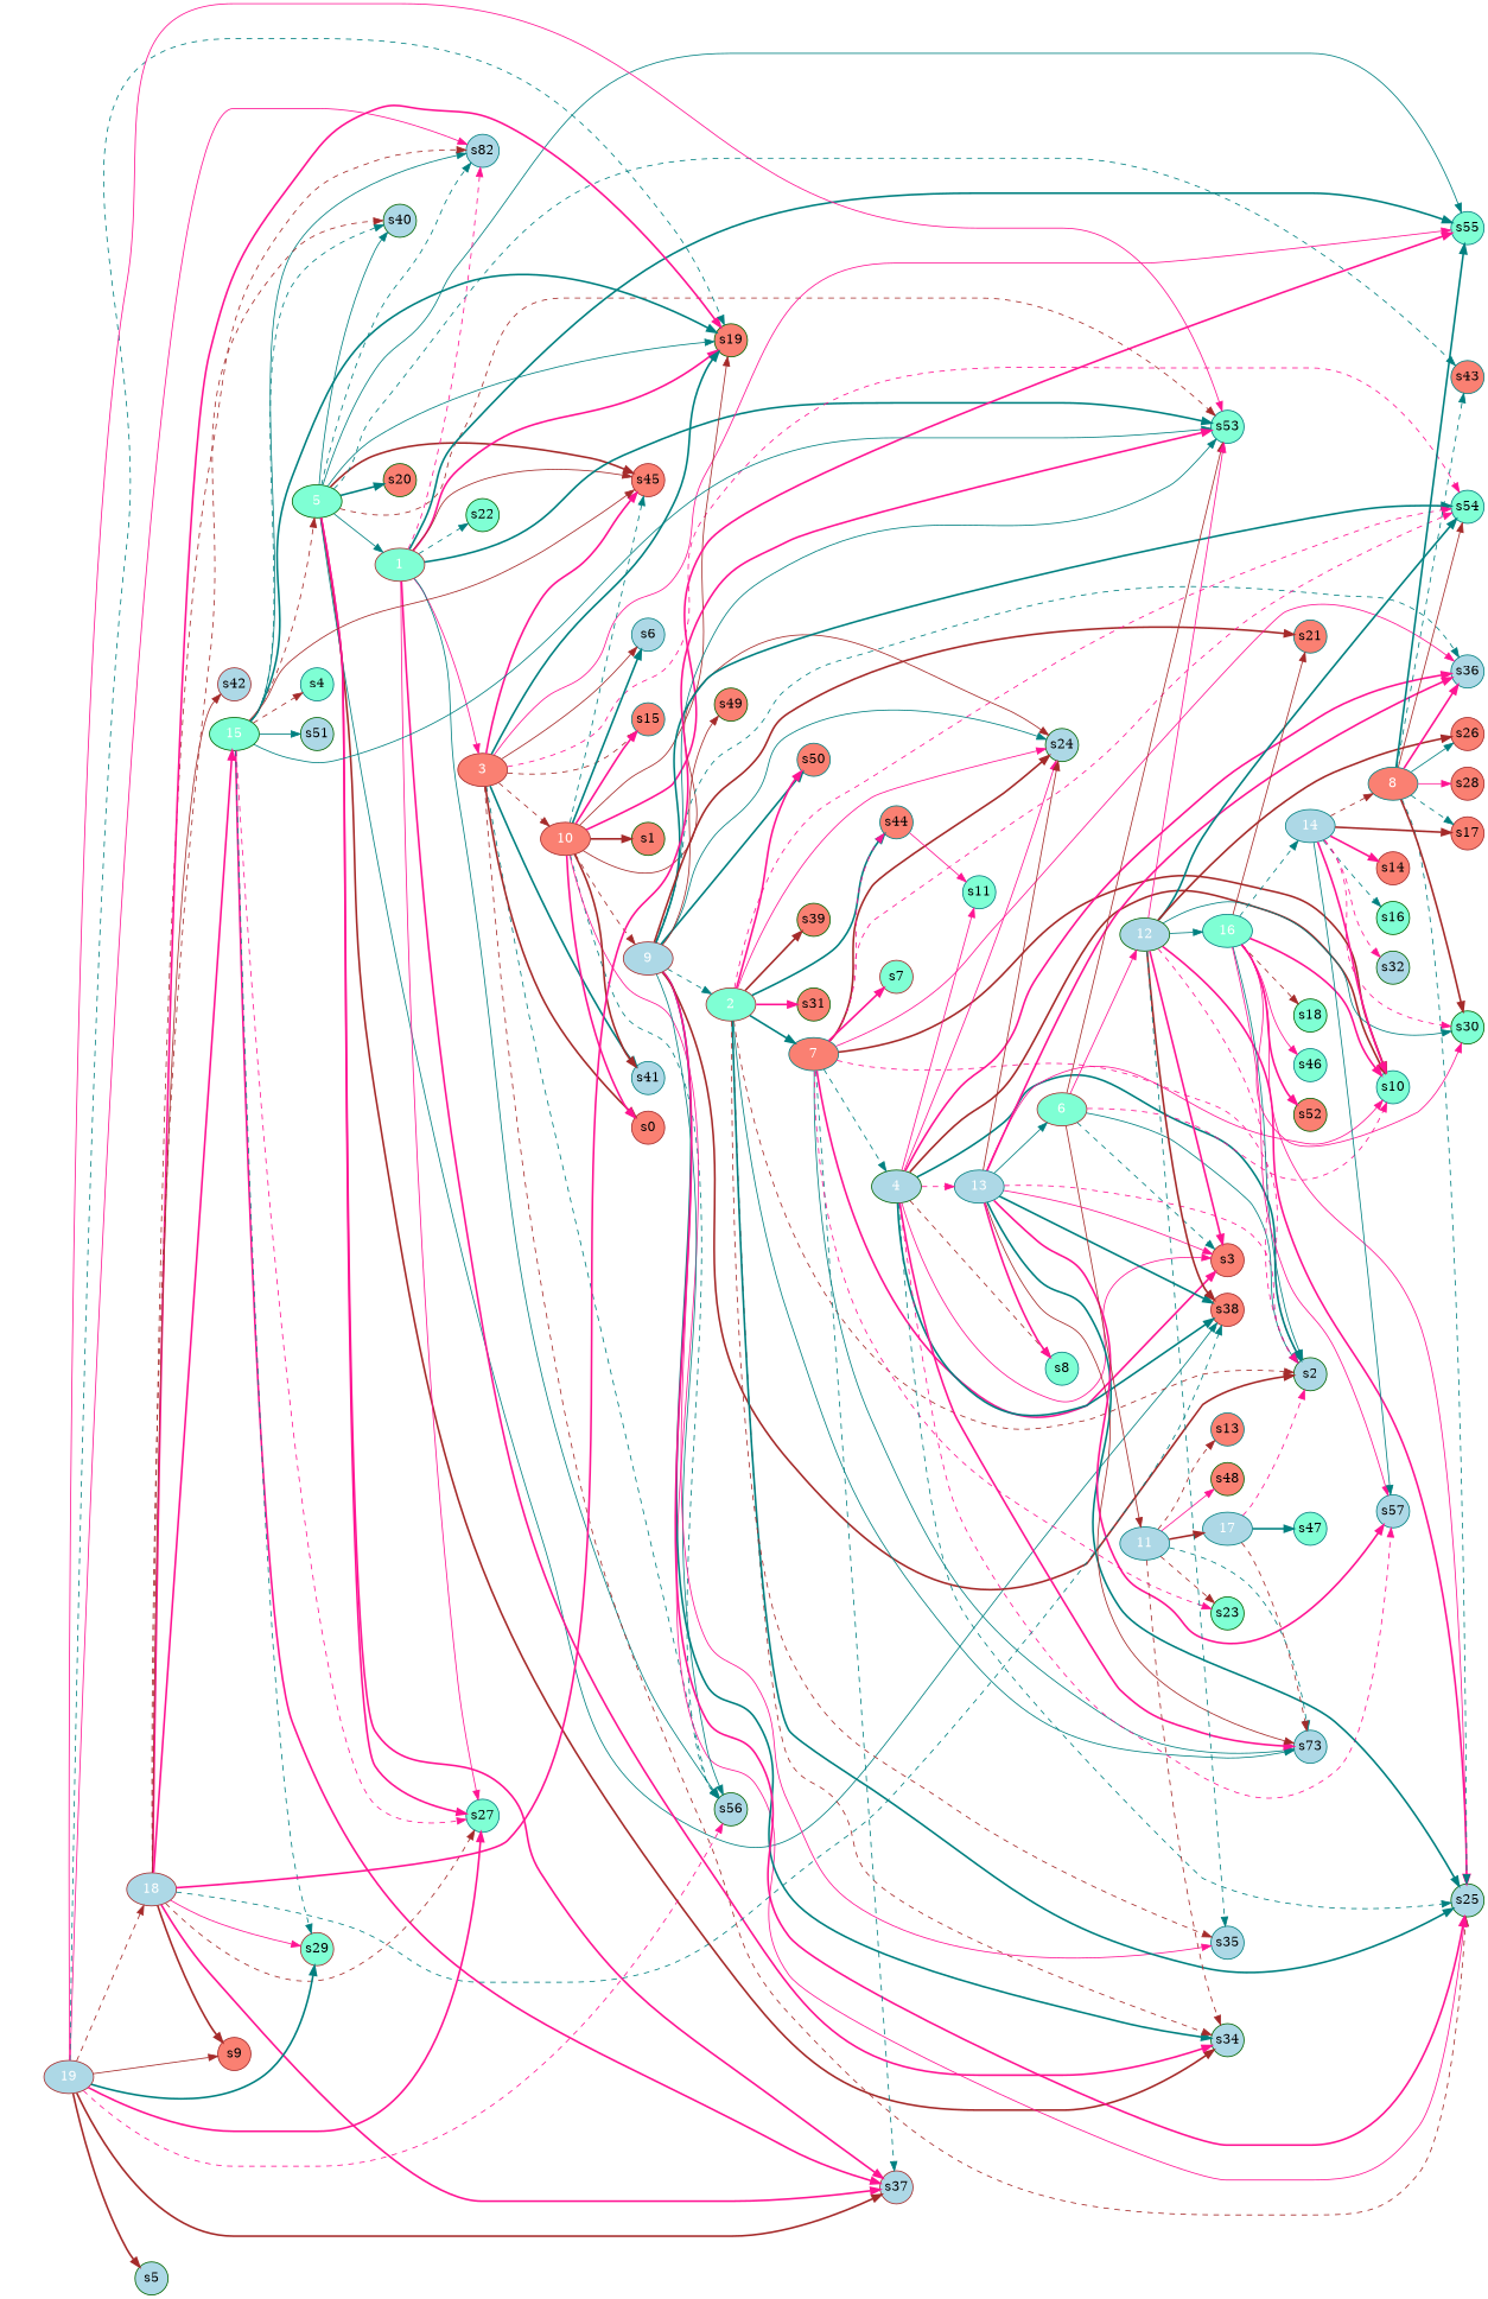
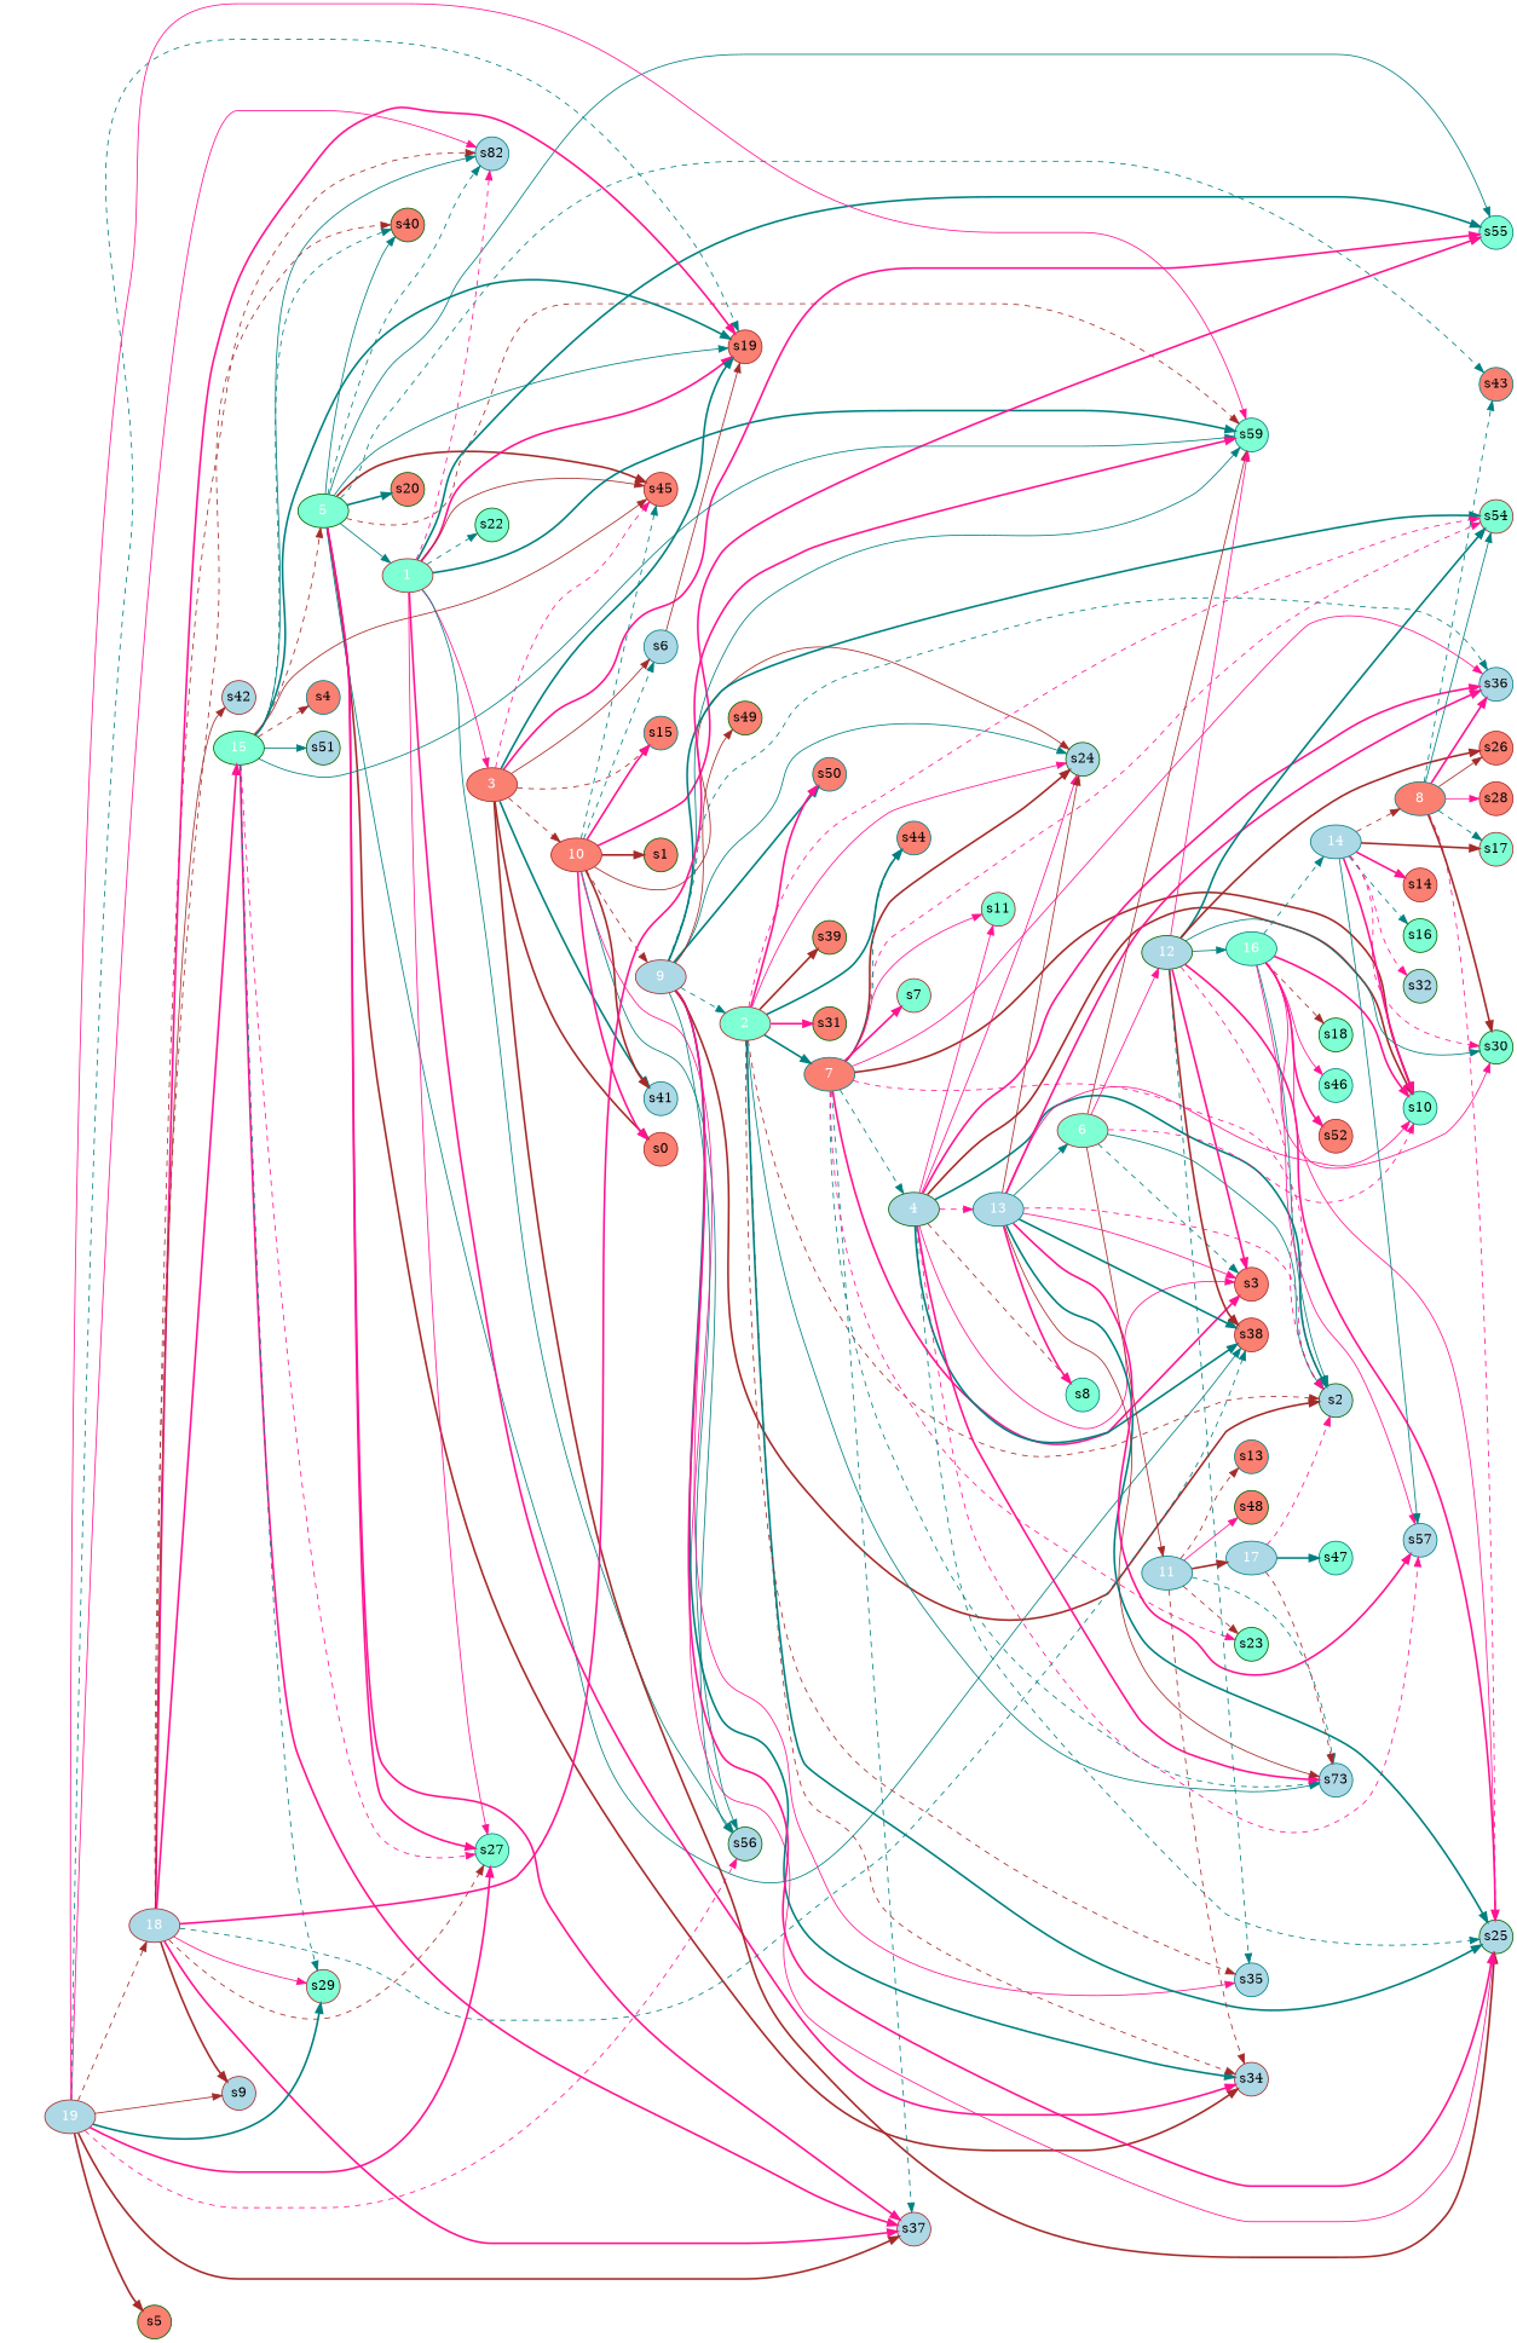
  digraph {
    rankdir=LR
    node [color=teal fillcolor=lightblue fontcolor=black style=filled fixedsize=true shape=circle]
    edge [color=deeppink style=bold]
    5 [color=darkgreen fillcolor=aquamarine fontcolor=white fixedsize="" shape=""]
    1 [color=brown fillcolor=aquamarine fontcolor=white fixedsize="" shape=""]
    n3 [label=s82]
-   s19 [color=darkgreen fillcolor=salmon]
+   s19 [color=brown fillcolor=salmon]
    s27 [fillcolor=aquamarine]
-   s34 [color=darkgreen]
+   s34 [color=brown]
    s45 [color=brown fillcolor=salmon]
-   s53 [fillcolor=aquamarine]
+   s53 [fillcolor=aquamarine label=s59]
    s55 [fillcolor=aquamarine]
    s38 [color=brown fillcolor=salmon]
    s20 [color=darkgreen fillcolor=salmon]
    s37 [color=brown]
-   s40 [color=darkgreen]
+   s40 [color=darkgreen fillcolor=salmon]
    s43 [fillcolor=salmon]
    3 [color=brown fillcolor=salmon fontcolor=white fixedsize="" shape=""]
    s22 [color=darkgreen fillcolor=aquamarine]
    s56 [color=darkgreen]
    s25 [color=darkgreen]
-   s54 [fillcolor=aquamarine]
+   s54 [color=brown fillcolor=aquamarine]
    10 [color=brown fillcolor=salmon fontcolor=white fixedsize="" shape=""]
    s0 [color=brown fillcolor=salmon]
    s6
    s15 [fillcolor=salmon]
    s41
    9 [color=brown fontcolor=white fixedsize="" shape=""]
    2 [color=brown fillcolor=aquamarine fontcolor=white fixedsize="" shape=""]
    s2 [color=darkgreen]
    s24 [color=darkgreen]
    s35
    s50 [fillcolor=salmon]
    s36
-   s21 [fillcolor=salmon]
    s49 [color=darkgreen fillcolor=salmon]
    7 [fillcolor=salmon fontcolor=white fixedsize="" shape=""]
    s31 [color=darkgreen fillcolor=salmon]
    n36 [label=s73]
    s39 [color=darkgreen fillcolor=salmon]
    s44 [fillcolor=salmon]
    4 [color=darkgreen fontcolor=white fixedsize="" shape=""]
    s3 [color=brown fillcolor=salmon]
    s10 [fillcolor=aquamarine]
-   s11 [fillcolor=aquamarine]
+   s11 [color=brown fillcolor=aquamarine]
    s7 [color=brown fillcolor=aquamarine]
    s23 [color=darkgreen fillcolor=aquamarine]
    s1 [color=darkgreen fillcolor=salmon]
    13 [fontcolor=white fixedsize="" shape=""]
    s8 [fillcolor=aquamarine]
    s57
    6 [color=brown fillcolor=aquamarine fontcolor=white fixedsize="" shape=""]
    15 [color=darkgreen fillcolor=aquamarine fontcolor=white fixedsize="" shape=""]
-   s4 [fillcolor=aquamarine]
+   s4 [fillcolor=salmon]
    s29 [color=brown fillcolor=aquamarine]
    s51 [color=darkgreen]
    11 [fontcolor=white fixedsize="" shape=""]
    12 [color=darkgreen fontcolor=white fixedsize="" shape=""]
    17 [fontcolor=white fixedsize="" shape=""]
    s13 [fillcolor=salmon]
    s48 [color=darkgreen fillcolor=salmon]
    s30 [color=darkgreen fillcolor=aquamarine]
    s26 [color=brown fillcolor=salmon]
    16 [fillcolor=aquamarine fontcolor=white fixedsize="" shape=""]
    14 [fontcolor=white fixedsize="" shape=""]
    8 [fillcolor=salmon fontcolor=white fixedsize="" shape=""]
-   s17 [color=brown fillcolor=salmon]
+   s17 [color=brown fillcolor=aquamarine]
    s14 [color=brown fillcolor=salmon]
    s16 [color=darkgreen fillcolor=aquamarine]
    s32 [color=darkgreen]
    s28 [color=brown fillcolor=salmon]
    s47 [fillcolor=aquamarine]
    s18 [color=darkgreen fillcolor=aquamarine]
    s46 [fillcolor=aquamarine]
-   s52 [color=darkgreen fillcolor=salmon]
+   s52 [color=brown fillcolor=salmon]
    18 [color=brown fontcolor=white fixedsize="" shape=""]
-   s9 [color=brown fillcolor=salmon]
+   s9 [color=brown]
    s42 [color=brown]
    19 [color=brown fontcolor=white fixedsize="" shape=""]
-   s5 [color=darkgreen]
+   s5 [color=darkgreen fillcolor=salmon]
    5 -> 1 [color=teal style=solid]
    5 -> n3 [color=teal style=dashed]
    5 -> s19 [color=teal style=solid]
    5 -> s27
    5 -> s34 [color=brown]
    5 -> s45 [color=brown]
    5 -> s53 [color=brown style=dashed]
    5 -> s55 [color=teal style=solid]
    5 -> s38 [color=teal style=solid]
    5 -> s20 [color=teal]
    5 -> s37
    5 -> s40 [color=teal style=solid]
    5 -> s43 [color=teal style=dashed]
    1 -> n3 [style=dashed]
    1 -> s19
    1 -> s27 [style=solid]
    1 -> s34
    1 -> s45 [color=brown style=solid]
    1 -> s53 [color=teal]
    1 -> s55 [color=teal]
    1 -> 3 [style=solid]
    1 -> s22 [color=teal style=dashed]
    1 -> s56 [color=teal style=solid]
    3 -> s19 [color=teal]
-   3 -> s45
-   3 -> s55 [style=solid]
-   3 -> s56 [color=teal style=dashed]
-   3 -> s25 [color=brown style=dashed]
-   3 -> s54 [style=dashed]
+   3 -> s45 [style=dashed]
+   3 -> s55
+   3 -> s25 [color=brown]
    3 -> 10 [color=brown style=dashed]
    3 -> s0 [color=brown]
    3 -> s6 [color=brown style=solid]
    3 -> s15 [color=brown style=dashed]
    3 -> s41 [color=teal]
-   10 -> s19 [color=brown style=solid]
+   s6 -> s19 [color=brown style=solid]
    10 -> s45 [color=teal style=dashed]
    10 -> s55
-   10 -> s56 [color=teal style=dashed]
+   10 -> s56 [color=teal style=solid]
    10 -> s25 [style=solid]
    10 -> s0
-   10 -> s6 [color=teal]
+   10 -> s6 [color=teal style=dashed]
    10 -> s15
    10 -> s41 [color=brown]
    10 -> 9 [color=brown style=dashed]
    10 -> s24 [color=brown style=solid]
    10 -> s1 [color=brown]
    9 -> s34 [color=teal]
    9 -> s53 [color=teal style=solid]
    9 -> s56 [color=teal style=solid]
    9 -> s25
    9 -> s54 [color=teal]
    9 -> 2 [color=teal style=dashed]
    9 -> s2 [color=brown]
    9 -> s24 [color=teal style=solid]
    9 -> s35 [style=solid]
    9 -> s50 [color=teal]
    9 -> s36 [color=teal style=dashed]
-   9 -> s21 [color=brown]
    9 -> s49 [color=brown style=solid]
    2 -> s34 [color=brown style=dashed]
    2 -> s25 [color=teal]
    2 -> s54 [style=dashed]
    2 -> s2 [color=brown style=dashed]
    2 -> s24 [style=solid]
    2 -> s35 [color=brown style=dashed]
    2 -> s50
    2 -> 7 [color=teal]
    2 -> s31
    2 -> n36 [color=teal style=solid]
    2 -> s39 [color=brown]
    2 -> s44 [color=teal]
    7 -> s37 [color=teal style=dashed]
    7 -> s54 [style=dashed]
    7 -> s2 [style=dashed]
    7 -> s24 [color=brown]
    7 -> s36 [style=solid]
-   7 -> n36 [color=teal style=solid]
-   7 -> s44 [style=dashed]
+   7 -> n36 [color=teal style=dashed]
+   7 -> s44 [color=teal style=dashed]
    7 -> 4 [color=teal style=dashed]
    7 -> s3
    7 -> s10 [color=brown]
-   s44 -> s11 [style=solid]
+   7 -> s11 [style=solid]
    7 -> s7
    7 -> s23 [style=dashed]
    4 -> s38 [color=teal]
    4 -> s25 [color=teal style=dashed]
    4 -> s2 [color=teal]
    4 -> s24 [style=solid]
    4 -> s36
    4 -> n36
    4 -> s3 [style=solid]
    4 -> s10 [color=brown]
    4 -> s11 [style=solid]
    4 -> 13 [style=dashed]
    4 -> s8 [color=brown style=dashed]
    4 -> s57 [style=dashed]
    13 -> s38 [color=teal]
    13 -> s25 [color=teal]
    13 -> s2 [style=dashed]
    13 -> s24 [color=brown style=solid]
    13 -> s36
    13 -> n36 [color=brown style=solid]
    13 -> s3 [style=solid]
    13 -> s10 [style=solid]
    13 -> s8
    13 -> s57
    13 -> 6 [color=teal style=solid]
    6 -> s53 [color=brown style=solid]
    6 -> s2 [color=teal style=solid]
    6 -> s3 [color=teal style=dashed]
    6 -> s10 [style=dashed]
    6 -> 11 [color=brown style=solid]
    6 -> 12 [style=solid]
    15 -> 5 [color=brown style=dashed]
    15 -> n3 [color=teal style=solid]
    15 -> s19 [color=teal]
    15 -> s27 [style=dashed]
    15 -> s45 [color=brown style=solid]
    15 -> s53 [color=teal style=solid]
    15 -> s37
    15 -> s40 [color=teal style=dashed]
    15 -> s4 [color=brown style=dashed]
    15 -> s29 [color=teal style=dashed]
    15 -> s51 [color=teal style=solid]
    11 -> s34 [color=brown style=dashed]
    11 -> n36 [color=teal style=dashed]
    11 -> s23 [color=brown style=dashed]
    11 -> 17 [color=brown]
    11 -> s13 [color=brown style=dashed]
    11 -> s48 [style=solid]
    12 -> s53 [style=solid]
    12 -> s38 [color=brown]
    12 -> s25
    12 -> s54 [color=teal]
    12 -> s2 [style=dashed]
    12 -> s35 [color=teal style=dashed]
    12 -> s3
    12 -> s30 [color=teal style=solid]
    12 -> s26 [color=brown]
    12 -> 16 [color=teal style=solid]
    17 -> s2 [style=dashed]
    17 -> n36 [color=brown style=dashed]
    17 -> s47 [color=teal]
    16 -> s25 [style=solid]
    16 -> s2 [color=teal style=solid]
-   16 -> s21 [color=brown style=solid]
    16 -> s10
    16 -> s57 [style=solid]
    16 -> s30 [style=solid]
    16 -> 14 [color=teal style=dashed]
    16 -> s18 [color=brown style=dashed]
    16 -> s46 [style=solid]
    16 -> s52
    14 -> s10
    14 -> s57 [color=teal style=solid]
    14 -> s30 [style=dashed]
    14 -> 8 [color=brown style=dashed]
    14 -> s17 [color=brown]
    14 -> s14
    14 -> s16 [color=teal style=dashed]
    14 -> s32 [style=dashed]
-   8 -> s55 [color=teal]
    8 -> s43 [color=teal style=dashed]
-   8 -> s25 [color=teal style=dashed]
-   8 -> s54 [color=brown style=solid]
+   8 -> s25 [style=dashed]
+   8 -> s54 [color=teal style=solid]
    8 -> s36
    8 -> s30 [color=brown]
-   8 -> s26 [color=teal style=solid]
+   8 -> s26 [color=brown style=solid]
    8 -> s17 [color=teal style=dashed]
    8 -> s28 [style=solid]
    18 -> n3 [color=brown style=dashed]
    18 -> s19
    18 -> s27 [color=brown style=dashed]
    18 -> s53
    18 -> s38 [color=teal style=dashed]
    18 -> s37
    18 -> s40 [color=brown style=dashed]
    18 -> 15
    18 -> s29 [style=solid]
    18 -> s9 [color=brown]
    18 -> s42 [color=brown style=solid]
    19 -> n3 [style=solid]
    19 -> s19 [color=teal style=dashed]
    19 -> s27
    19 -> s53 [style=solid]
    19 -> s37 [color=brown]
    19 -> s56 [style=dashed]
    19 -> s29 [color=teal]
    19 -> 18 [color=brown style=dashed]
    19 -> s9 [color=brown style=solid]
    19 -> s5 [color=brown]
  }
